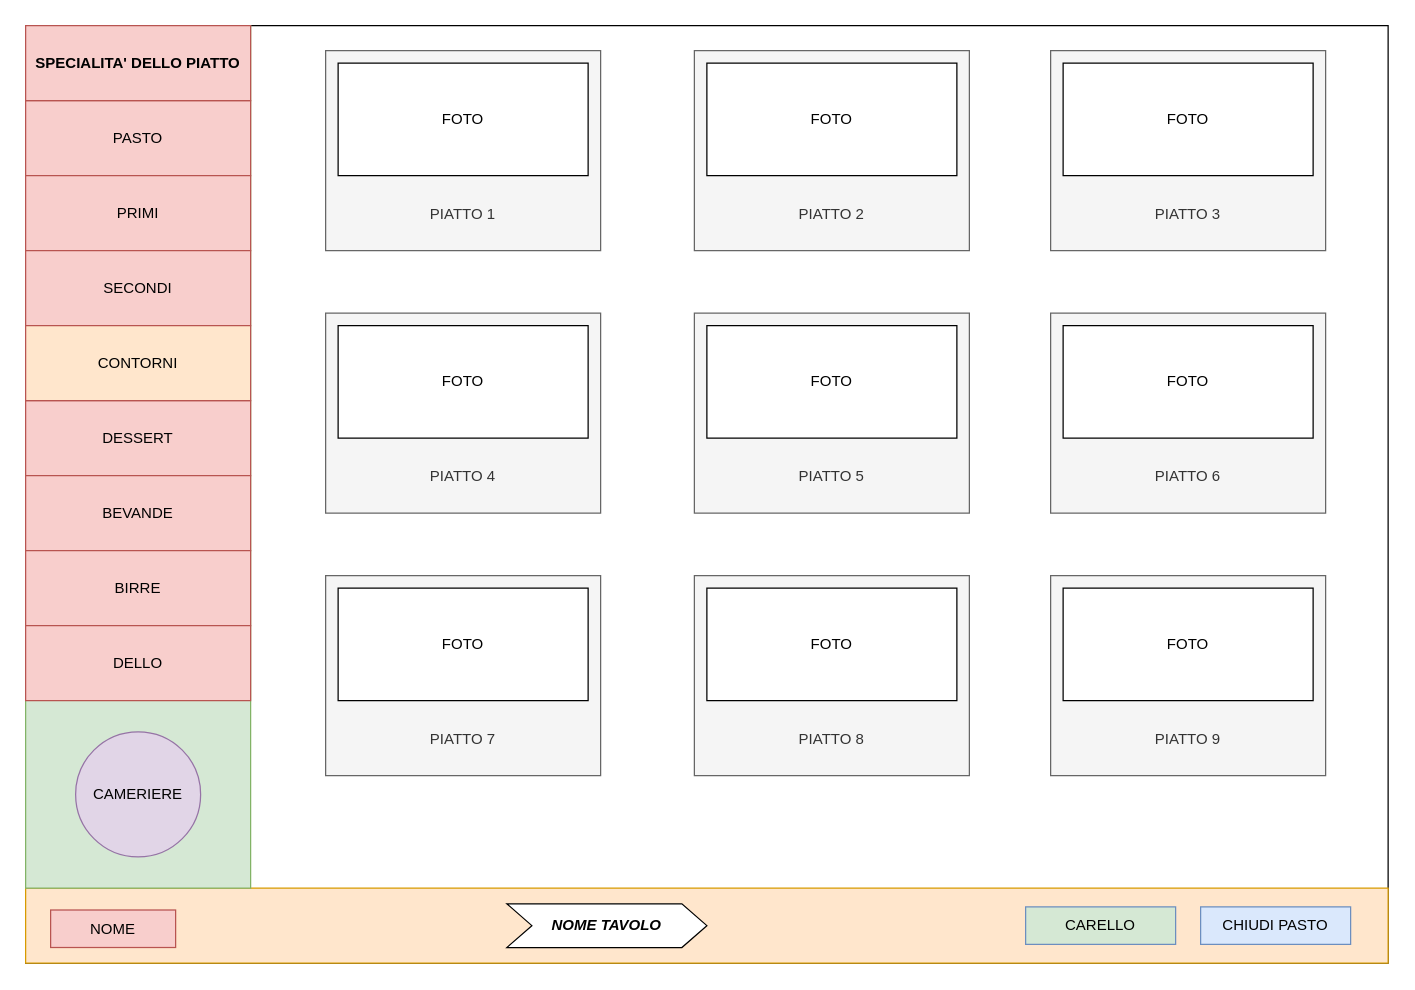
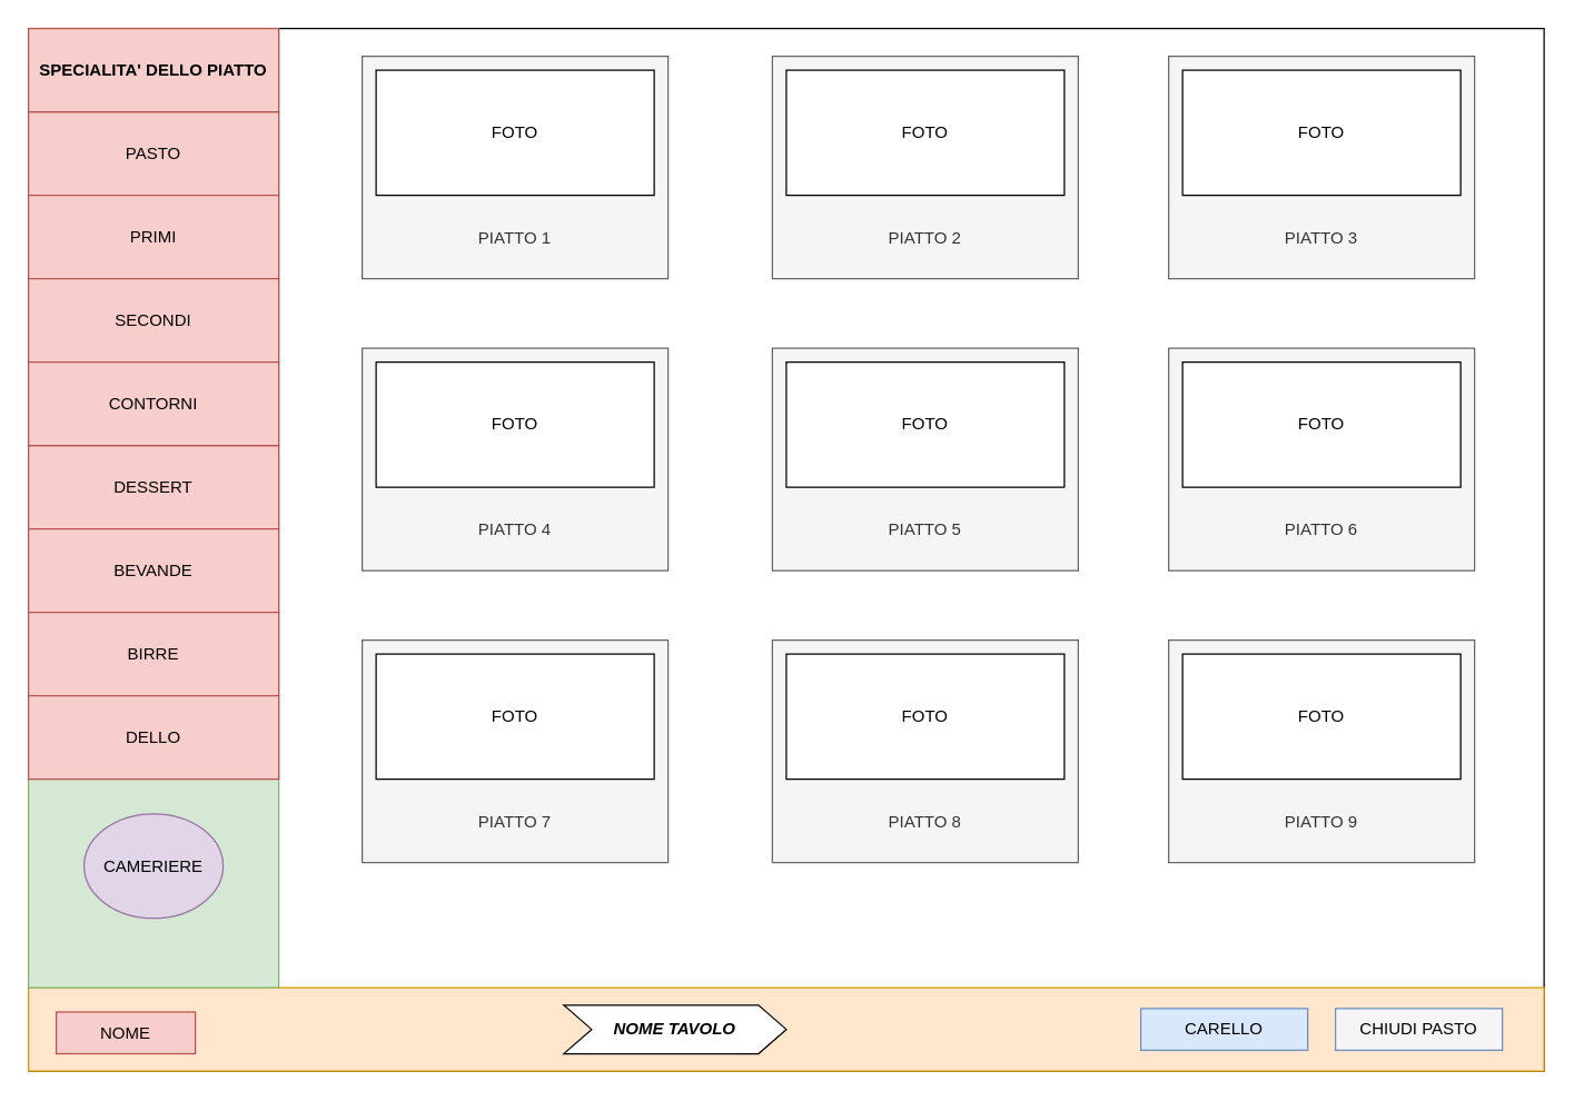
  <mxCell id="0" />
  <mxCell id="1" parent="0" />
  <mxCell id="2" value="" style="rounded=0;whiteSpace=wrap;html=1;" parent="1" vertex="1"><mxGeometry x="20" y="20" width="1090" height="750" as="geometry" /></mxCell>
  <mxCell id="3" value="" style="rounded=0;whiteSpace=wrap;html=1;fillColor=#ffe6cc;strokeColor=#d79b00;" parent="1" vertex="1"><mxGeometry x="20" y="710" width="1090" height="60" as="geometry" /></mxCell>
- <mxCell id="4" value="CARELLO" style="rounded=0;whiteSpace=wrap;html=1;fillColor=#d5e8d4;strokeColor=#6c8ebf;" parent="1" vertex="1"><mxGeometry x="820" y="725" width="120" height="30" as="geometry" /></mxCell>
- <mxCell id="5" value="CHIUDI PASTO" style="rounded=0;whiteSpace=wrap;html=1;fillColor=#dae8fc;strokeColor=#6c8ebf;" parent="1" vertex="1"><mxGeometry x="960" y="725" width="120" height="30" as="geometry" /></mxCell>
+ <mxCell id="4" value="CARELLO" style="rounded=0;whiteSpace=wrap;html=1;fillColor=#dae8fc;strokeColor=#6c8ebf;" parent="1" vertex="1"><mxGeometry x="820" y="725" width="120" height="30" as="geometry" /></mxCell>
+ <mxCell id="5" value="CHIUDI PASTO" style="rounded=0;whiteSpace=wrap;html=1;fillColor=#f5f5f5;strokeColor=#6c8ebf;" parent="1" vertex="1"><mxGeometry x="960" y="725" width="120" height="30" as="geometry" /></mxCell>
  <mxCell id="6" value="" style="rounded=0;whiteSpace=wrap;html=1;fillColor=#d5e8d4;strokeColor=#82b366;" parent="1" vertex="1"><mxGeometry x="20" y="20" width="180" height="690" as="geometry" /></mxCell>
  <mxCell id="7" value="PASTO" style="rounded=0;whiteSpace=wrap;html=1;fillColor=#f8cecc;strokeColor=#b85450;" parent="1" vertex="1"><mxGeometry x="20" y="80" width="180" height="60" as="geometry" /></mxCell>
  <mxCell id="8" value="PRIMI" style="rounded=0;whiteSpace=wrap;html=1;fillColor=#f8cecc;strokeColor=#b85450;" parent="1" vertex="1"><mxGeometry x="20" y="140" width="180" height="60" as="geometry" /></mxCell>
  <mxCell id="9" value="&lt;b&gt;SPECIALITA' DELLO PIATTO&lt;/b&gt;" style="rounded=0;whiteSpace=wrap;html=1;fillColor=#f8cecc;strokeColor=#b85450;" parent="1" vertex="1"><mxGeometry x="20" y="20" width="180" height="60" as="geometry" /></mxCell>
  <mxCell id="10" value="SECONDI" style="rounded=0;whiteSpace=wrap;html=1;fillColor=#f8cecc;strokeColor=#b85450;" parent="1" vertex="1"><mxGeometry x="20" y="200" width="180" height="60" as="geometry" /></mxCell>
  <mxCell id="11" value="DESSERT" style="rounded=0;whiteSpace=wrap;html=1;fillColor=#f8cecc;strokeColor=#b85450;" parent="1" vertex="1"><mxGeometry x="20" y="320" width="180" height="60" as="geometry" /></mxCell>
  <mxCell id="12" value="BEVANDE" style="rounded=0;whiteSpace=wrap;html=1;fillColor=#f8cecc;strokeColor=#b85450;" parent="1" vertex="1"><mxGeometry x="20" y="380" width="180" height="60" as="geometry" /></mxCell>
  <mxCell id="13" value="BIRRE" style="rounded=0;whiteSpace=wrap;html=1;fillColor=#f8cecc;strokeColor=#b85450;" parent="1" vertex="1"><mxGeometry x="20" y="440" width="180" height="60" as="geometry" /></mxCell>
  <mxCell id="14" value="&lt;br&gt;&lt;br&gt;&lt;br&gt;&lt;br&gt;&lt;br&gt;&lt;br&gt;&lt;br&gt;PIATTO 1" style="rounded=0;whiteSpace=wrap;html=1;fillColor=#f5f5f5;strokeColor=#666666;fontColor=#333333;" parent="1" vertex="1"><mxGeometry x="260" y="40" width="220" height="160" as="geometry" /></mxCell>
  <mxCell id="15" value="FOTO" style="rounded=0;whiteSpace=wrap;html=1;" parent="1" vertex="1"><mxGeometry x="270" y="50" width="200" height="90" as="geometry" /></mxCell>
  <mxCell id="16" value="&lt;br&gt;&lt;br&gt;&lt;br&gt;&lt;br&gt;&lt;br&gt;&lt;br&gt;&lt;br&gt;PIATTO 2" style="rounded=0;whiteSpace=wrap;html=1;fillColor=#f5f5f5;strokeColor=#666666;fontColor=#333333;" parent="1" vertex="1"><mxGeometry x="555" y="40" width="220" height="160" as="geometry" /></mxCell>
  <mxCell id="17" value="FOTO" style="rounded=0;whiteSpace=wrap;html=1;" parent="1" vertex="1"><mxGeometry x="565" y="50" width="200" height="90" as="geometry" /></mxCell>
  <mxCell id="18" value="&lt;br&gt;&lt;br&gt;&lt;br&gt;&lt;br&gt;&lt;br&gt;&lt;br&gt;&lt;br&gt;PIATTO 3" style="rounded=0;whiteSpace=wrap;html=1;fillColor=#f5f5f5;strokeColor=#666666;fontColor=#333333;" parent="1" vertex="1"><mxGeometry x="840" y="40" width="220" height="160" as="geometry" /></mxCell>
  <mxCell id="19" value="FOTO" style="rounded=0;whiteSpace=wrap;html=1;" parent="1" vertex="1"><mxGeometry x="850" y="50" width="200" height="90" as="geometry" /></mxCell>
  <mxCell id="20" value="&lt;br&gt;&lt;br&gt;&lt;br&gt;&lt;br&gt;&lt;br&gt;&lt;br&gt;&lt;br&gt;PIATTO 4" style="rounded=0;whiteSpace=wrap;html=1;fillColor=#f5f5f5;strokeColor=#666666;fontColor=#333333;" parent="1" vertex="1"><mxGeometry x="260" y="250" width="220" height="160" as="geometry" /></mxCell>
  <mxCell id="21" value="FOTO" style="rounded=0;whiteSpace=wrap;html=1;" parent="1" vertex="1"><mxGeometry x="270" y="260" width="200" height="90" as="geometry" /></mxCell>
  <mxCell id="22" value="&lt;br&gt;&lt;br&gt;&lt;br&gt;&lt;br&gt;&lt;br&gt;&lt;br&gt;&lt;br&gt;PIATTO 5" style="rounded=0;whiteSpace=wrap;html=1;fillColor=#f5f5f5;strokeColor=#666666;fontColor=#333333;" parent="1" vertex="1"><mxGeometry x="555" y="250" width="220" height="160" as="geometry" /></mxCell>
  <mxCell id="23" value="FOTO" style="rounded=0;whiteSpace=wrap;html=1;" parent="1" vertex="1"><mxGeometry x="565" y="260" width="200" height="90" as="geometry" /></mxCell>
  <mxCell id="24" value="&lt;br&gt;&lt;br&gt;&lt;br&gt;&lt;br&gt;&lt;br&gt;&lt;br&gt;&lt;br&gt;PIATTO 6" style="rounded=0;whiteSpace=wrap;html=1;fillColor=#f5f5f5;strokeColor=#666666;fontColor=#333333;" parent="1" vertex="1"><mxGeometry x="840" y="250" width="220" height="160" as="geometry" /></mxCell>
  <mxCell id="25" value="FOTO" style="rounded=0;whiteSpace=wrap;html=1;" parent="1" vertex="1"><mxGeometry x="850" y="260" width="200" height="90" as="geometry" /></mxCell>
  <mxCell id="26" value="&lt;br&gt;&lt;br&gt;&lt;br&gt;&lt;br&gt;&lt;br&gt;&lt;br&gt;&lt;br&gt;PIATTO 7" style="rounded=0;whiteSpace=wrap;html=1;fillColor=#f5f5f5;strokeColor=#666666;fontColor=#333333;" parent="1" vertex="1"><mxGeometry x="260" y="460" width="220" height="160" as="geometry" /></mxCell>
  <mxCell id="27" value="FOTO" style="rounded=0;whiteSpace=wrap;html=1;" parent="1" vertex="1"><mxGeometry x="270" y="470" width="200" height="90" as="geometry" /></mxCell>
  <mxCell id="28" value="&lt;br&gt;&lt;br&gt;&lt;br&gt;&lt;br&gt;&lt;br&gt;&lt;br&gt;&lt;br&gt;PIATTO 8" style="rounded=0;whiteSpace=wrap;html=1;fillColor=#f5f5f5;strokeColor=#666666;fontColor=#333333;" parent="1" vertex="1"><mxGeometry x="555" y="460" width="220" height="160" as="geometry" /></mxCell>
  <mxCell id="29" value="FOTO" style="rounded=0;whiteSpace=wrap;html=1;" parent="1" vertex="1"><mxGeometry x="565" y="470" width="200" height="90" as="geometry" /></mxCell>
  <mxCell id="30" value="&lt;br&gt;&lt;br&gt;&lt;br&gt;&lt;br&gt;&lt;br&gt;&lt;br&gt;&lt;br&gt;PIATTO 9" style="rounded=0;whiteSpace=wrap;html=1;fillColor=#f5f5f5;strokeColor=#666666;fontColor=#333333;" parent="1" vertex="1"><mxGeometry x="840" y="460" width="220" height="160" as="geometry" /></mxCell>
  <mxCell id="31" value="FOTO" style="rounded=0;whiteSpace=wrap;html=1;" parent="1" vertex="1"><mxGeometry x="850" y="470" width="200" height="90" as="geometry" /></mxCell>
- <mxCell id="32" value="CAMERIERE" style="ellipse;whiteSpace=wrap;html=1;aspect=fixed;fillColor=#e1d5e7;strokeColor=#9673a6;" parent="1" vertex="1"><mxGeometry x="60" y="585" width="100" height="100" as="geometry" /></mxCell>
+ <mxCell id="32" value="CAMERIERE" style="ellipse;whiteSpace=wrap;html=1;aspect=fixed;fillColor=#e1d5e7;strokeColor=#9673a6;" parent="1" vertex="1"><mxGeometry x="60" y="585" width="100" height="75" as="geometry" /></mxCell>
  <mxCell id="33" value="&lt;b&gt;&lt;i&gt;NOME TAVOLO&lt;/i&gt;&lt;/b&gt;" style="shape=step;perimeter=stepPerimeter;whiteSpace=wrap;html=1;fixedSize=1;" parent="1" vertex="1"><mxGeometry x="405" y="722.5" width="160" height="35" as="geometry" /></mxCell>
  <mxCell id="34" value="DELLO" style="rounded=0;whiteSpace=wrap;html=1;fillColor=#f8cecc;strokeColor=#b85450;" parent="1" vertex="1"><mxGeometry x="20" y="500" width="180" height="60" as="geometry" /></mxCell>
- <mxCell id="35" value="CONTORNI" style="rounded=0;whiteSpace=wrap;html=1;fillColor=#ffe6cc;strokeColor=#b85450;" parent="1" vertex="1"><mxGeometry x="20" y="260" width="180" height="60" as="geometry" /></mxCell>
+ <mxCell id="35" value="CONTORNI" style="rounded=0;whiteSpace=wrap;html=1;fillColor=#f8cecc;strokeColor=#b85450;" parent="1" vertex="1"><mxGeometry x="20" y="260" width="180" height="60" as="geometry" /></mxCell>
  <mxCell id="36" value="NOME" style="rounded=0;whiteSpace=wrap;html=1;fillColor=#f8cecc;strokeColor=#b85450;" vertex="1" parent="1"><mxGeometry x="40" y="727.5" width="100" height="30" as="geometry" /></mxCell>
